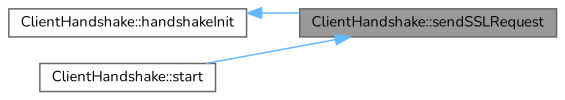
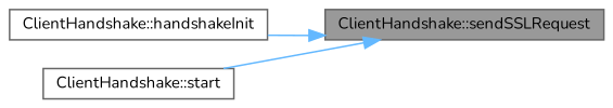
  digraph {
    fontname=Nunito
    rankdir=RL
    node [color=grey40 fillcolor=white fontname=Nunito fontsize=10 shape=box style=filled]
    edge [color=steelblue1 dir=back fontname=Nunito fontsize=10 labelfontname=Helvetica labelfontsize=10 style=solid]
    n1 [color=gray40 fillcolor=grey60 fontcolor=black height=0.2 label="ClientHandshake::sendSSLRequest" width=0.4]
    n2 [height=0.2 label="ClientHandshake::handshakeInit" width=0.4]
    n3 [height=0.2 label="ClientHandshake::start" width=0.4]
-   n2 -> n1
+   n1 -> n2
    n1 -> n3
  }
